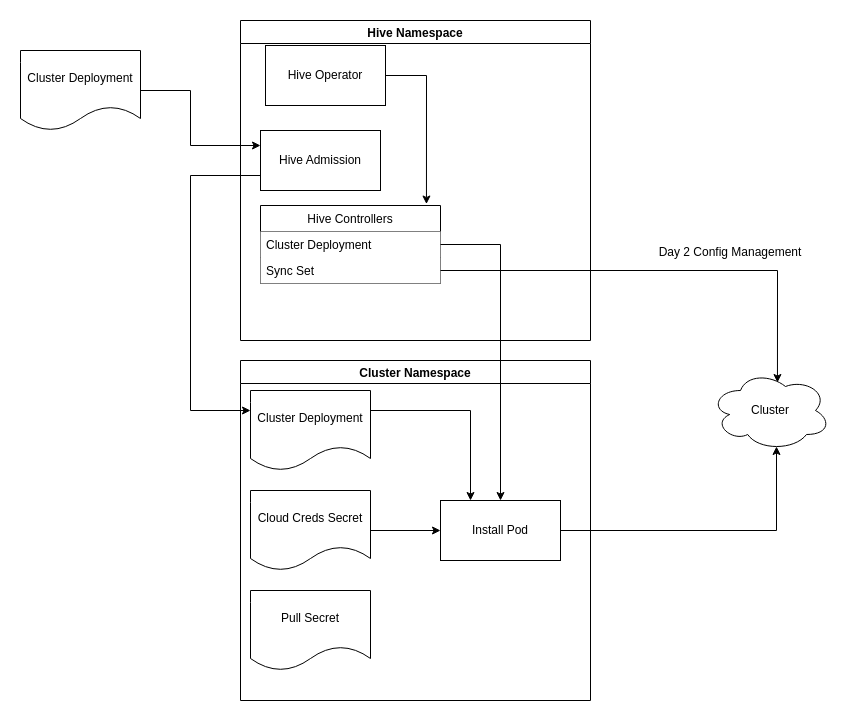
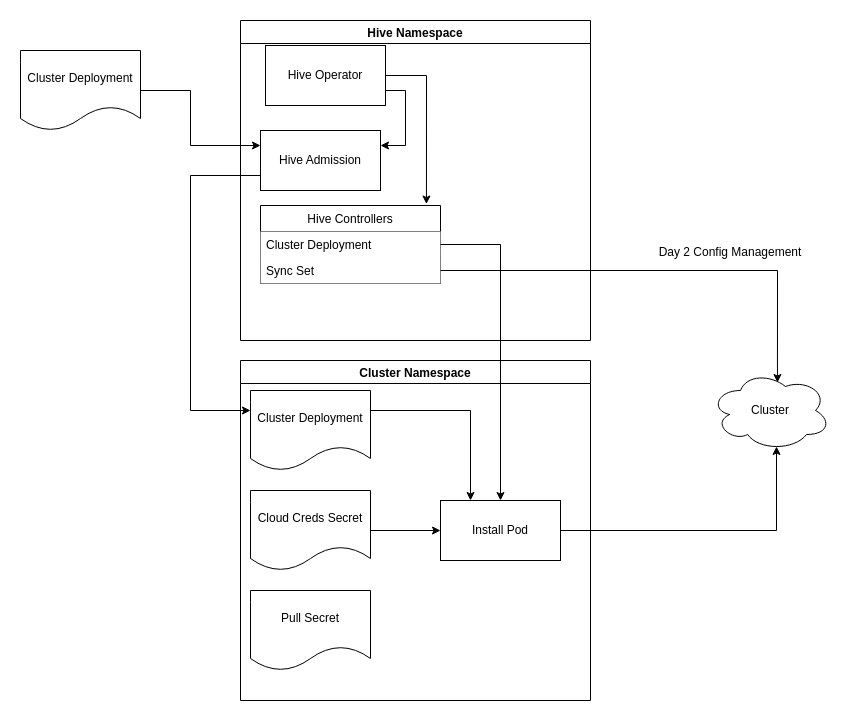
  <mxCell id="0" />
  <mxCell id="1" parent="0" />
  <mxCell id="2" value="Hive Namespace" style="swimlane;" vertex="1" parent="1"><mxGeometry x="240" y="20" width="350" height="320" as="geometry"><mxRectangle x="490" y="10" width="100" height="23" as="alternateBounds" /></mxGeometry></mxCell>
  <mxCell id="3" value="Hive Controllers" style="swimlane;fontStyle=0;childLayout=stackLayout;horizontal=1;startSize=26;horizontalStack=0;resizeParent=1;resizeParentMax=0;resizeLast=0;collapsible=1;marginBottom=0;" vertex="1" parent="2"><mxGeometry x="20" y="185" width="180" height="78" as="geometry" /></mxCell>
  <mxCell id="4" value="Cluster Deployment" style="text;align=left;verticalAlign=top;spacingLeft=4;spacingRight=4;overflow=hidden;rotatable=0;points=[[0,0.5],[1,0.5]];portConstraint=eastwest;fillColor=#ffffff;" vertex="1" parent="3"><mxGeometry y="26" width="180" height="26" as="geometry" /></mxCell>
  <mxCell id="5" value="Sync Set" style="text;align=left;verticalAlign=top;spacingLeft=4;spacingRight=4;overflow=hidden;rotatable=0;points=[[0,0.5],[1,0.5]];portConstraint=eastwest;fillColor=#ffffff;" vertex="1" parent="3"><mxGeometry y="52" width="180" height="26" as="geometry" /></mxCell>
+ <mxCell id="6" style="edgeStyle=orthogonalEdgeStyle;rounded=0;orthogonalLoop=1;jettySize=auto;html=1;exitX=1;exitY=0.75;exitDx=0;exitDy=0;entryX=1;entryY=0.25;entryDx=0;entryDy=0;strokeWidth=1;" edge="1" parent="2" source="8" target="9"><mxGeometry relative="1" as="geometry" /></mxCell>
  <mxCell id="7" style="edgeStyle=orthogonalEdgeStyle;rounded=0;orthogonalLoop=1;jettySize=auto;html=1;exitX=1;exitY=0.5;exitDx=0;exitDy=0;entryX=0.922;entryY=-0.019;entryDx=0;entryDy=0;entryPerimeter=0;strokeWidth=1;" edge="1" parent="2" source="8" target="3"><mxGeometry relative="1" as="geometry" /></mxCell>
  <mxCell id="8" value="Hive Operator" style="rounded=0;whiteSpace=wrap;html=1;" vertex="1" parent="2"><mxGeometry x="25" y="25" width="120" height="60" as="geometry" /></mxCell>
  <mxCell id="9" value="Hive Admission" style="rounded=0;whiteSpace=wrap;html=1;" vertex="1" parent="2"><mxGeometry x="20" y="110" width="120" height="60" as="geometry" /></mxCell>
  <mxCell id="10" value="Cluster Namespace" style="swimlane;" vertex="1" parent="1"><mxGeometry x="240" y="360" width="350" height="340" as="geometry"><mxRectangle x="780" y="30" width="170" height="23" as="alternateBounds" /></mxGeometry></mxCell>
  <mxCell id="11" style="edgeStyle=orthogonalEdgeStyle;rounded=0;orthogonalLoop=1;jettySize=auto;html=1;exitX=1;exitY=0.25;exitDx=0;exitDy=0;entryX=0.25;entryY=0;entryDx=0;entryDy=0;strokeWidth=1;" edge="1" parent="10" source="12" target="16"><mxGeometry relative="1" as="geometry" /></mxCell>
  <mxCell id="12" value="Cluster Deployment" style="shape=document;whiteSpace=wrap;html=1;boundedLbl=1;" vertex="1" parent="10"><mxGeometry x="10" y="30" width="120" height="80" as="geometry" /></mxCell>
  <mxCell id="13" style="edgeStyle=orthogonalEdgeStyle;rounded=0;orthogonalLoop=1;jettySize=auto;html=1;exitX=1;exitY=0.5;exitDx=0;exitDy=0;entryX=0;entryY=0.5;entryDx=0;entryDy=0;strokeWidth=1;" edge="1" parent="10" source="14" target="16"><mxGeometry relative="1" as="geometry" /></mxCell>
  <mxCell id="14" value="Cloud Creds Secret" style="shape=document;whiteSpace=wrap;html=1;boundedLbl=1;" vertex="1" parent="10"><mxGeometry x="10" y="130" width="120" height="80" as="geometry" /></mxCell>
  <mxCell id="15" value="&lt;div&gt;Pull Secret&lt;/div&gt;" style="shape=document;whiteSpace=wrap;html=1;boundedLbl=1;" vertex="1" parent="10"><mxGeometry x="10" y="230" width="120" height="80" as="geometry" /></mxCell>
  <mxCell id="16" value="&lt;div&gt;Install Pod&lt;/div&gt;" style="rounded=0;whiteSpace=wrap;html=1;" vertex="1" parent="10"><mxGeometry x="200" y="140" width="120" height="60" as="geometry" /></mxCell>
  <mxCell id="17" value="Cluster" style="ellipse;shape=cloud;whiteSpace=wrap;html=1;" vertex="1" parent="1"><mxGeometry x="710" y="370" width="120" height="80" as="geometry" /></mxCell>
  <mxCell id="18" style="edgeStyle=orthogonalEdgeStyle;rounded=0;orthogonalLoop=1;jettySize=auto;html=1;entryX=0;entryY=0.25;entryDx=0;entryDy=0;strokeWidth=1;" edge="1" parent="1" source="19" target="9"><mxGeometry relative="1" as="geometry"><Array as="points"><mxPoint x="190" y="90" /><mxPoint x="190" y="145" /></Array></mxGeometry></mxCell>
  <mxCell id="19" value="Cluster Deployment" style="shape=document;whiteSpace=wrap;html=1;boundedLbl=1;" vertex="1" parent="1"><mxGeometry x="20" y="50" width="120" height="80" as="geometry" /></mxCell>
  <mxCell id="20" style="edgeStyle=orthogonalEdgeStyle;rounded=0;orthogonalLoop=1;jettySize=auto;html=1;exitX=0;exitY=0.75;exitDx=0;exitDy=0;entryX=0;entryY=0.25;entryDx=0;entryDy=0;strokeWidth=1;" edge="1" parent="1" source="9" target="12"><mxGeometry relative="1" as="geometry"><Array as="points"><mxPoint x="190" y="175" /><mxPoint x="190" y="410" /></Array></mxGeometry></mxCell>
  <mxCell id="21" style="edgeStyle=orthogonalEdgeStyle;rounded=0;orthogonalLoop=1;jettySize=auto;html=1;exitX=1;exitY=0.5;exitDx=0;exitDy=0;entryX=0.5;entryY=0;entryDx=0;entryDy=0;strokeWidth=1;" edge="1" parent="1" source="4" target="16"><mxGeometry relative="1" as="geometry" /></mxCell>
  <mxCell id="22" style="edgeStyle=orthogonalEdgeStyle;rounded=0;orthogonalLoop=1;jettySize=auto;html=1;exitX=1;exitY=0.5;exitDx=0;exitDy=0;entryX=0.558;entryY=0.15;entryDx=0;entryDy=0;entryPerimeter=0;strokeWidth=1;" edge="1" parent="1" source="5" target="17"><mxGeometry relative="1" as="geometry" /></mxCell>
  <mxCell id="23" style="edgeStyle=orthogonalEdgeStyle;rounded=0;orthogonalLoop=1;jettySize=auto;html=1;exitX=1;exitY=0.5;exitDx=0;exitDy=0;entryX=0.55;entryY=0.95;entryDx=0;entryDy=0;entryPerimeter=0;strokeWidth=1;" edge="1" parent="1" source="16" target="17"><mxGeometry relative="1" as="geometry" /></mxCell>
  <mxCell id="24" value="Day 2 Config Management" style="text;html=1;strokeColor=none;fillColor=none;align=center;verticalAlign=middle;whiteSpace=wrap;rounded=0;" vertex="1" parent="1"><mxGeometry x="620" y="240" width="220" height="24" as="geometry" /></mxCell>
